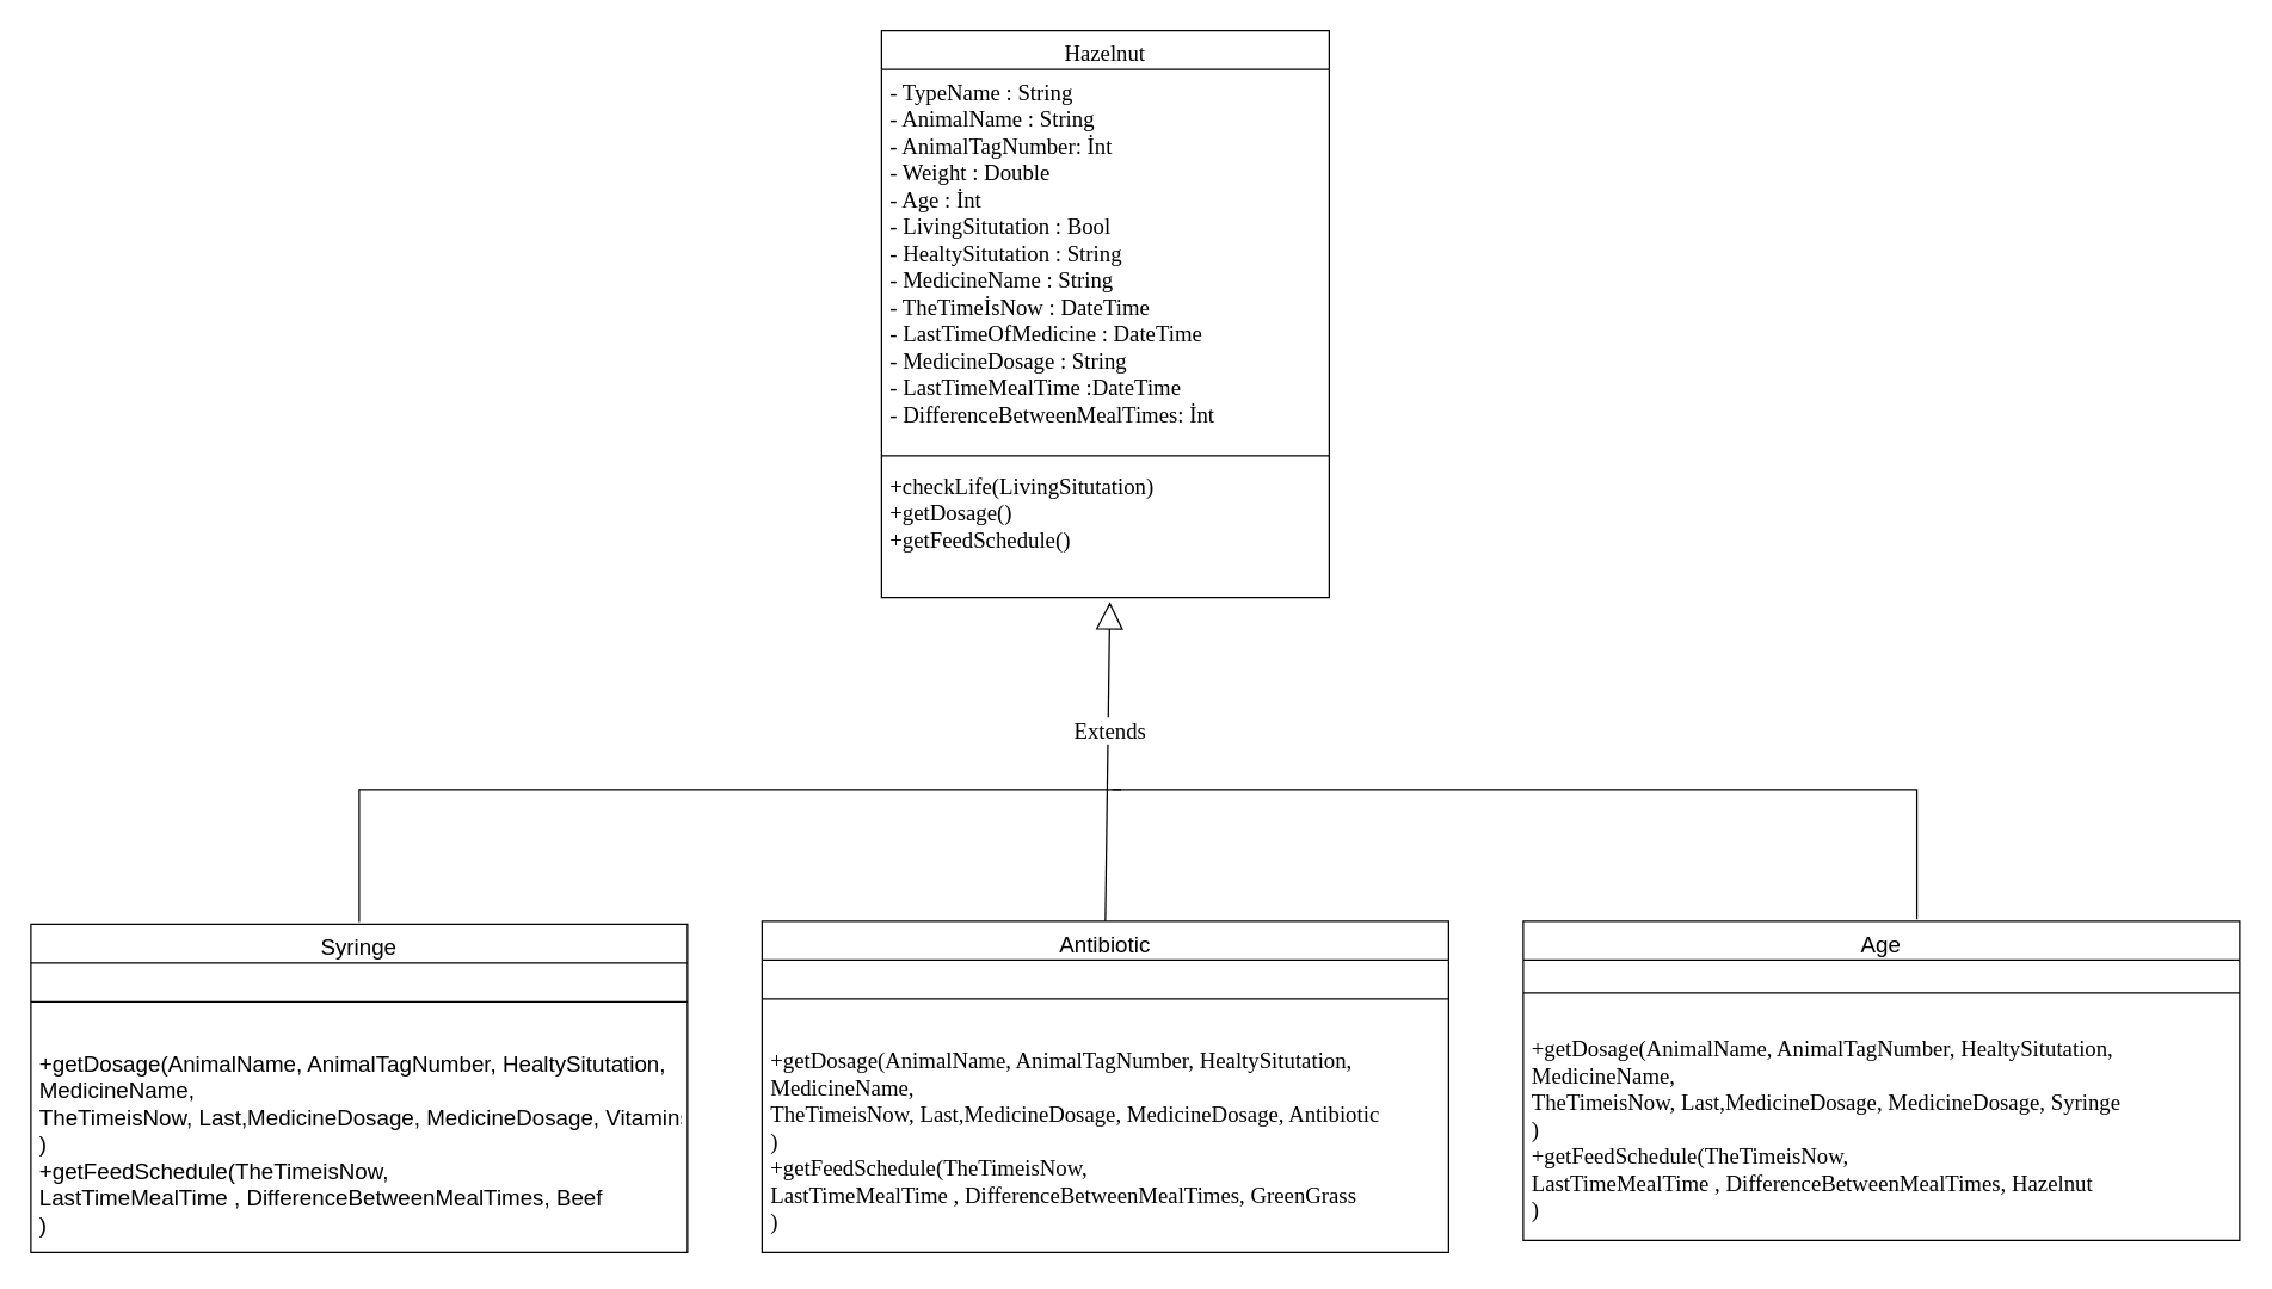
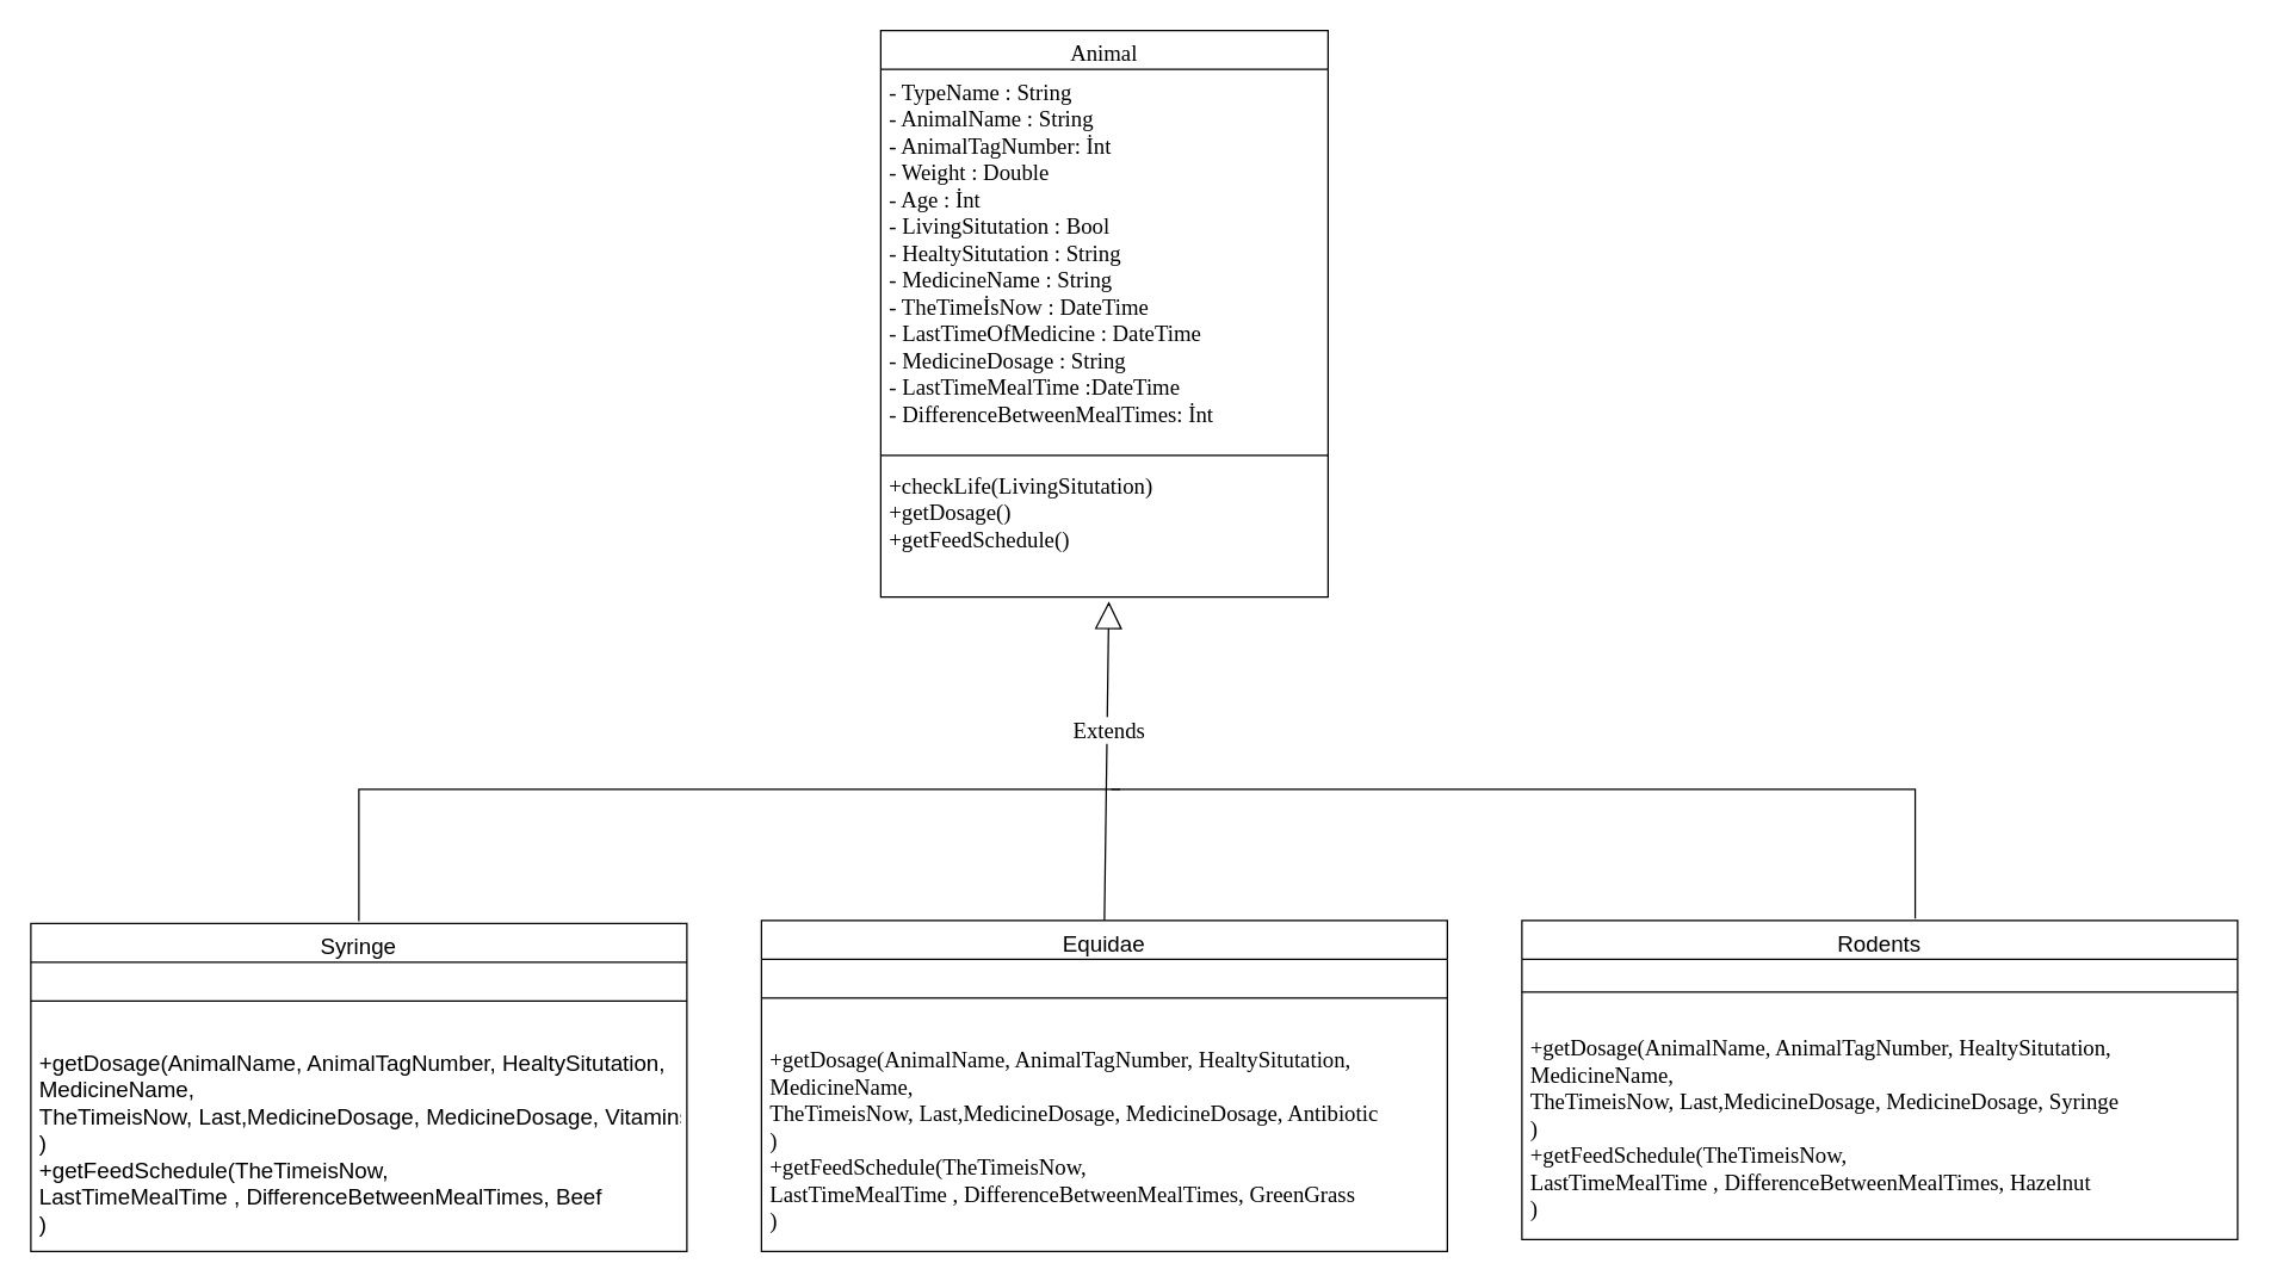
  <mxCell id="0" />
  <mxCell id="1" parent="0" />
- <mxCell id="2" value="Antibiotic" style="swimlane;fontStyle=0;align=center;verticalAlign=top;childLayout=stackLayout;horizontal=1;startSize=26;horizontalStack=0;resizeParent=1;resizeParentMax=0;resizeLast=0;collapsible=1;marginBottom=0;fontColor=#000000;fontSize=15;" vertex="1" parent="1"><mxGeometry x="510" y="617" width="460" height="222" as="geometry" /></mxCell>
+ <mxCell id="2" value="Equidae" style="swimlane;fontStyle=0;align=center;verticalAlign=top;childLayout=stackLayout;horizontal=1;startSize=26;horizontalStack=0;resizeParent=1;resizeParentMax=0;resizeLast=0;collapsible=1;marginBottom=0;fontColor=#000000;fontSize=15;" vertex="1" parent="1"><mxGeometry x="510" y="617" width="460" height="222" as="geometry" /></mxCell>
  <mxCell id="3" value="" style="line;strokeWidth=1;fillColor=none;align=left;verticalAlign=middle;spacingTop=-1;spacingLeft=3;spacingRight=3;rotatable=0;labelPosition=right;points=[];portConstraint=eastwest;" vertex="1" parent="2"><mxGeometry y="26" width="460" height="52" as="geometry" /></mxCell>
  <mxCell id="4" value="+getDosage(AnimalName, AnimalTagNumber, HealtySitutation, &#10;MedicineName, &#10;TheTimeisNow, Last,MedicineDosage, MedicineDosage, Antibiotic&#10;)&#10;+getFeedSchedule(TheTimeisNow, &#10;LastTimeMealTime , DifferenceBetweenMealTimes, GreenGrass&#10;)" style="text;strokeColor=none;fillColor=none;align=left;verticalAlign=top;spacingLeft=4;spacingRight=4;overflow=hidden;rotatable=0;points=[[0,0.5],[1,0.5]];portConstraint=eastwest;fontSize=15;fontFamily=Times New Roman;" vertex="1" parent="2"><mxGeometry y="78" width="460" height="144" as="geometry" /></mxCell>
- <mxCell id="5" value="Hazelnut" style="swimlane;fontStyle=0;align=center;verticalAlign=top;childLayout=stackLayout;horizontal=1;startSize=26;horizontalStack=0;resizeParent=1;resizeParentMax=0;resizeLast=0;collapsible=1;marginBottom=0;fontFamily=Times New Roman;fontSize=15;fontColor=#000000;" vertex="1" parent="1"><mxGeometry x="590" y="20" width="300" height="380" as="geometry" /></mxCell>
+ <mxCell id="5" value="Animal" style="swimlane;fontStyle=0;align=center;verticalAlign=top;childLayout=stackLayout;horizontal=1;startSize=26;horizontalStack=0;resizeParent=1;resizeParentMax=0;resizeLast=0;collapsible=1;marginBottom=0;fontFamily=Times New Roman;fontSize=15;fontColor=#000000;" vertex="1" parent="1"><mxGeometry x="590" y="20" width="300" height="380" as="geometry" /></mxCell>
  <mxCell id="6" value="- TypeName : String&#10;- AnimalName : String&#10;- AnimalTagNumber: İnt&#10;- Weight : Double&#10;- Age : İnt&#10;- LivingSitutation : Bool&#10;- HealtySitutation : String&#10;- MedicineName : String&#10;- TheTimeİsNow : DateTime&#10;- LastTimeOfMedicine : DateTime&#10;- MedicineDosage : String&#10;- LastTimeMealTime :DateTime&#10;- DifferenceBetweenMealTimes: İnt" style="text;strokeColor=none;fillColor=none;align=left;verticalAlign=top;spacingLeft=4;spacingRight=4;overflow=hidden;rotatable=0;points=[[0,0.5],[1,0.5]];portConstraint=eastwest;fontSize=15;fontFamily=Times New Roman;" vertex="1" parent="5"><mxGeometry y="26" width="300" height="254" as="geometry" /></mxCell>
  <mxCell id="7" value="" style="line;strokeWidth=1;fillColor=none;align=left;verticalAlign=middle;spacingTop=-1;spacingLeft=3;spacingRight=3;rotatable=0;labelPosition=right;points=[];portConstraint=eastwest;" vertex="1" parent="5"><mxGeometry y="280" width="300" height="10" as="geometry" /></mxCell>
  <mxCell id="8" value="+checkLife(LivingSitutation)&#10;+getDosage()&#10;+getFeedSchedule()" style="text;strokeColor=none;fillColor=none;align=left;verticalAlign=top;spacingLeft=4;spacingRight=4;overflow=hidden;rotatable=0;points=[[0,0.5],[1,0.5]];portConstraint=eastwest;fontSize=15;fontFamily=Times New Roman;" vertex="1" parent="5"><mxGeometry y="290" width="300" height="90" as="geometry" /></mxCell>
  <mxCell id="9" value="Syringe" style="swimlane;fontStyle=0;align=center;verticalAlign=top;childLayout=stackLayout;horizontal=1;startSize=26;horizontalStack=0;resizeParent=1;resizeParentMax=0;resizeLast=0;collapsible=1;marginBottom=0;fontColor=#000000;fontSize=15;" vertex="1" parent="1"><mxGeometry x="20" y="619" width="440" height="220" as="geometry" /></mxCell>
  <mxCell id="10" value="" style="line;strokeWidth=1;fillColor=none;align=left;verticalAlign=middle;spacingTop=-1;spacingLeft=3;spacingRight=3;rotatable=0;labelPosition=right;points=[];portConstraint=eastwest;" vertex="1" parent="9"><mxGeometry y="26" width="440" height="52" as="geometry" /></mxCell>
  <mxCell id="11" value="+getDosage(AnimalName, AnimalTagNumber, HealtySitutation, &#10;MedicineName, &#10;TheTimeisNow, Last,MedicineDosage, MedicineDosage, Vitamins&#10;)&#10;+getFeedSchedule(TheTimeisNow, &#10;LastTimeMealTime , DifferenceBetweenMealTimes, Beef&#10;)" style="text;strokeColor=none;fillColor=none;align=left;verticalAlign=top;spacingLeft=4;spacingRight=4;overflow=hidden;rotatable=0;points=[[0,0.5],[1,0.5]];portConstraint=eastwest;fontSize=15;" vertex="1" parent="9"><mxGeometry y="78" width="440" height="142" as="geometry" /></mxCell>
- <mxCell id="12" value="Age" style="swimlane;fontStyle=0;align=center;verticalAlign=top;childLayout=stackLayout;horizontal=1;startSize=26;horizontalStack=0;resizeParent=1;resizeParentMax=0;resizeLast=0;collapsible=1;marginBottom=0;fontColor=#000000;fontSize=15;" vertex="1" parent="1"><mxGeometry x="1020" y="617" width="480" height="214" as="geometry" /></mxCell>
+ <mxCell id="12" value="Rodents" style="swimlane;fontStyle=0;align=center;verticalAlign=top;childLayout=stackLayout;horizontal=1;startSize=26;horizontalStack=0;resizeParent=1;resizeParentMax=0;resizeLast=0;collapsible=1;marginBottom=0;fontColor=#000000;fontSize=15;" vertex="1" parent="1"><mxGeometry x="1020" y="617" width="480" height="214" as="geometry" /></mxCell>
  <mxCell id="13" value="" style="line;strokeWidth=1;fillColor=none;align=left;verticalAlign=middle;spacingTop=-1;spacingLeft=3;spacingRight=3;rotatable=0;labelPosition=right;points=[];portConstraint=eastwest;" vertex="1" parent="12"><mxGeometry y="26" width="480" height="44" as="geometry" /></mxCell>
  <mxCell id="14" value="+getDosage(AnimalName, AnimalTagNumber, HealtySitutation, &#10;MedicineName, &#10;TheTimeisNow, Last,MedicineDosage, MedicineDosage, Syringe&#10;)&#10;+getFeedSchedule(TheTimeisNow, &#10;LastTimeMealTime , DifferenceBetweenMealTimes, Hazelnut&#10;)" style="text;strokeColor=none;fillColor=none;align=left;verticalAlign=top;spacingLeft=4;spacingRight=4;overflow=hidden;rotatable=0;points=[[0,0.5],[1,0.5]];portConstraint=eastwest;fontSize=15;fontFamily=Times New Roman;" vertex="1" parent="12"><mxGeometry y="70" width="480" height="144" as="geometry" /></mxCell>
  <mxCell id="15" value="Extends" style="endArrow=block;endSize=16;endFill=0;html=1;fontFamily=Times New Roman;fontSize=15;fontColor=#000000;entryX=0.51;entryY=1.033;entryDx=0;entryDy=0;entryPerimeter=0;exitX=0.5;exitY=0;exitDx=0;exitDy=0;" edge="1" parent="1" source="2" target="8"><mxGeometry x="0.196" y="-1" width="160" relative="1" as="geometry"><mxPoint x="743" y="529" as="sourcePoint" /><mxPoint x="744.5" y="449" as="targetPoint" /><mxPoint as="offset" /></mxGeometry></mxCell>
  <mxCell id="16" value="" style="shape=partialRectangle;whiteSpace=wrap;html=1;bottom=0;right=0;fillColor=none;fontFamily=Times New Roman;fontSize=15;fontColor=#000000;align=left;" vertex="1" parent="1"><mxGeometry x="240" y="529" width="510" height="88" as="geometry" /></mxCell>
  <mxCell id="17" value="" style="shape=partialRectangle;whiteSpace=wrap;html=1;bottom=0;right=0;fillColor=none;fontFamily=Times New Roman;fontSize=15;fontColor=#000000;align=left;rotation=90;" vertex="1" parent="1"><mxGeometry x="971.25" y="302.75" width="86.25" height="538.75" as="geometry" /></mxCell>
